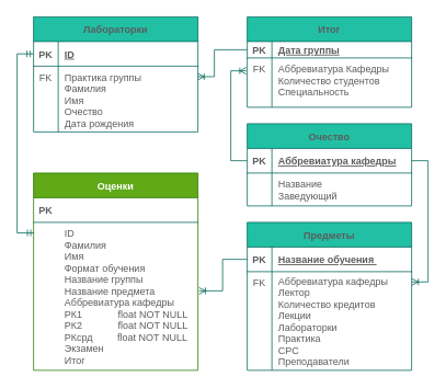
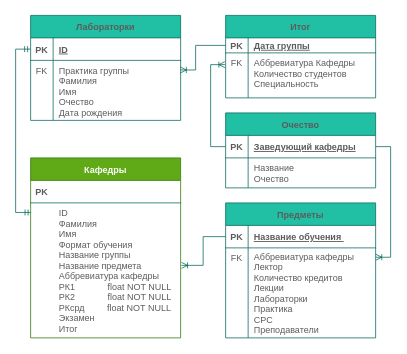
  <mxCell id="0" />
  <mxCell id="1" parent="0" />
- <mxCell id="2" value="Оценки" style="shape=table;startSize=30;container=1;collapsible=1;childLayout=tableLayout;fixedRows=1;rowLines=0;fontStyle=1;align=center;resizeLast=1;fillColor=#60a917;strokeColor=#2D7600;fontColor=#ffffff;" parent="1" vertex="1"><mxGeometry x="40" y="210" width="200" height="240" as="geometry" /></mxCell>
+ <mxCell id="2" value="Кафедры" style="shape=table;startSize=30;container=1;collapsible=1;childLayout=tableLayout;fixedRows=1;rowLines=0;fontStyle=1;align=center;resizeLast=1;fillColor=#60a917;strokeColor=#2D7600;fontColor=#ffffff;" parent="1" vertex="1"><mxGeometry x="40" y="210" width="200" height="240" as="geometry" /></mxCell>
  <mxCell id="3" value="" style="shape=partialRectangle;collapsible=0;dropTarget=0;pointerEvents=0;fillColor=none;points=[[0,0.5],[1,0.5]];portConstraint=eastwest;top=0;left=0;right=0;bottom=1;strokeColor=#006658;fontColor=#5C5C5C;" parent="2" vertex="1"><mxGeometry y="30" width="200" height="30" as="geometry" /></mxCell>
  <mxCell id="4" value="PK" style="shape=partialRectangle;overflow=hidden;connectable=0;fillColor=none;top=0;left=0;bottom=0;right=0;fontStyle=1;strokeColor=#006658;fontColor=#5C5C5C;" parent="3" vertex="1"><mxGeometry width="30" height="30" as="geometry"><mxRectangle width="30" height="30" as="alternateBounds" /></mxGeometry></mxCell>
  <mxCell id="5" value="" style="shape=partialRectangle;collapsible=0;dropTarget=0;pointerEvents=0;fillColor=none;points=[[0,0.5],[1,0.5]];portConstraint=eastwest;top=0;left=0;right=0;bottom=0;strokeColor=#006658;fontColor=#5C5C5C;" parent="2" vertex="1"><mxGeometry y="60" width="200" height="180" as="geometry" /></mxCell>
  <mxCell id="6" value="ID         &#10;Фамилия&#10;  Имя&#10;Формат обучения&#10;Название группы&#10;Название предмета&#10;Аббревиатура кафедры&#10;  РК1             float NOT NULL&#10;  РК2             float NOT NULL&#10;  РКсрд         float NOT NULL&#10;  Экзамен&#10;  Итог" style="shape=partialRectangle;overflow=hidden;connectable=0;fillColor=none;top=0;left=0;bottom=0;right=0;align=left;spacingLeft=6;fontStyle=0;verticalAlign=top;strokeColor=#006658;fontColor=#5C5C5C;" parent="5" vertex="1"><mxGeometry x="30" width="170" height="180" as="geometry"><mxRectangle width="170" height="180" as="alternateBounds" /></mxGeometry></mxCell>
  <mxCell id="7" value="Очество" style="shape=table;startSize=30;container=1;collapsible=1;childLayout=tableLayout;fixedRows=1;rowLines=0;fontStyle=1;align=center;resizeLast=1;fillColor=#21C0A5;strokeColor=#006658;fontColor=#5C5C5C;" parent="1" vertex="1"><mxGeometry x="300" y="150" width="200" height="100" as="geometry" /></mxCell>
  <mxCell id="8" value="" style="shape=tableRow;horizontal=0;startSize=0;swimlaneHead=0;swimlaneBody=0;fillColor=none;collapsible=0;dropTarget=0;points=[[0,0.5],[1,0.5]];portConstraint=eastwest;top=0;left=0;right=0;bottom=1;strokeColor=#006658;fontColor=#5C5C5C;" parent="7" vertex="1"><mxGeometry y="30" width="200" height="30" as="geometry" /></mxCell>
  <mxCell id="9" value="PK" style="shape=partialRectangle;connectable=0;fillColor=none;top=0;left=0;bottom=0;right=0;fontStyle=1;overflow=hidden;strokeColor=#006658;fontColor=#5C5C5C;" parent="8" vertex="1"><mxGeometry width="30" height="30" as="geometry"><mxRectangle width="30" height="30" as="alternateBounds" /></mxGeometry></mxCell>
- <mxCell id="10" value="Аббревиатура кафедры" style="shape=partialRectangle;connectable=0;fillColor=none;top=0;left=0;bottom=0;right=0;align=left;spacingLeft=6;fontStyle=5;overflow=hidden;strokeColor=#006658;fontColor=#5C5C5C;" parent="8" vertex="1"><mxGeometry x="30" width="170" height="30" as="geometry"><mxRectangle width="170" height="30" as="alternateBounds" /></mxGeometry></mxCell>
+ <mxCell id="10" value="Заведующий кафедры" style="shape=partialRectangle;connectable=0;fillColor=none;top=0;left=0;bottom=0;right=0;align=left;spacingLeft=6;fontStyle=5;overflow=hidden;strokeColor=#006658;fontColor=#5C5C5C;" parent="8" vertex="1"><mxGeometry x="30" width="170" height="30" as="geometry"><mxRectangle width="170" height="30" as="alternateBounds" /></mxGeometry></mxCell>
  <mxCell id="11" value="" style="shape=tableRow;horizontal=0;startSize=0;swimlaneHead=0;swimlaneBody=0;fillColor=none;collapsible=0;dropTarget=0;points=[[0,0.5],[1,0.5]];portConstraint=eastwest;top=0;left=0;right=0;bottom=0;strokeColor=#006658;fontColor=#5C5C5C;" parent="7" vertex="1"><mxGeometry y="60" width="200" height="40" as="geometry" /></mxCell>
  <mxCell id="12" value="" style="shape=partialRectangle;connectable=0;fillColor=none;top=0;left=0;bottom=0;right=0;editable=1;overflow=hidden;strokeColor=#006658;fontColor=#5C5C5C;" parent="11" vertex="1"><mxGeometry width="30" height="40" as="geometry"><mxRectangle width="30" height="40" as="alternateBounds" /></mxGeometry></mxCell>
- <mxCell id="13" value="Название&#10;Заведующий" style="shape=partialRectangle;connectable=0;fillColor=none;top=0;left=0;bottom=0;right=0;align=left;spacingLeft=6;overflow=hidden;strokeColor=#006658;fontColor=#5C5C5C;" parent="11" vertex="1"><mxGeometry x="30" width="170" height="40" as="geometry"><mxRectangle width="170" height="40" as="alternateBounds" /></mxGeometry></mxCell>
+ <mxCell id="13" value="Название&#10;Очество" style="shape=partialRectangle;connectable=0;fillColor=none;top=0;left=0;bottom=0;right=0;align=left;spacingLeft=6;overflow=hidden;strokeColor=#006658;fontColor=#5C5C5C;" parent="11" vertex="1"><mxGeometry x="30" width="170" height="40" as="geometry"><mxRectangle width="170" height="40" as="alternateBounds" /></mxGeometry></mxCell>
  <mxCell id="14" value="Предметы" style="shape=table;startSize=30;container=1;collapsible=1;childLayout=tableLayout;fixedRows=1;rowLines=0;fontStyle=1;align=center;resizeLast=1;fillColor=#21C0A5;strokeColor=#006658;fontColor=#5C5C5C;" parent="1" vertex="1"><mxGeometry x="300" y="270" width="200" height="180" as="geometry" /></mxCell>
  <mxCell id="15" value="" style="shape=tableRow;horizontal=0;startSize=0;swimlaneHead=0;swimlaneBody=0;fillColor=none;collapsible=0;dropTarget=0;points=[[0,0.5],[1,0.5]];portConstraint=eastwest;top=0;left=0;right=0;bottom=1;strokeColor=#006658;fontColor=#5C5C5C;" parent="14" vertex="1"><mxGeometry y="30" width="200" height="30" as="geometry" /></mxCell>
  <mxCell id="16" value="PK" style="shape=partialRectangle;connectable=0;fillColor=none;top=0;left=0;bottom=0;right=0;fontStyle=1;overflow=hidden;strokeColor=#006658;fontColor=#5C5C5C;" parent="15" vertex="1"><mxGeometry width="30" height="30" as="geometry"><mxRectangle width="30" height="30" as="alternateBounds" /></mxGeometry></mxCell>
  <mxCell id="17" value="Название обучения " style="shape=partialRectangle;connectable=0;fillColor=none;top=0;left=0;bottom=0;right=0;align=left;spacingLeft=6;fontStyle=5;overflow=hidden;strokeColor=#006658;fontColor=#5C5C5C;" parent="15" vertex="1"><mxGeometry x="30" width="170" height="30" as="geometry"><mxRectangle width="170" height="30" as="alternateBounds" /></mxGeometry></mxCell>
  <mxCell id="18" value="" style="shape=tableRow;horizontal=0;startSize=0;swimlaneHead=0;swimlaneBody=0;fillColor=none;collapsible=0;dropTarget=0;points=[[0,0.5],[1,0.5]];portConstraint=eastwest;top=0;left=0;right=0;bottom=0;strokeColor=#006658;fontColor=#5C5C5C;" parent="14" vertex="1"><mxGeometry y="60" width="200" height="120" as="geometry" /></mxCell>
  <mxCell id="19" value="FK" style="shape=partialRectangle;connectable=0;fillColor=none;top=0;left=0;bottom=0;right=0;editable=1;overflow=hidden;verticalAlign=top;strokeColor=#006658;fontColor=#5C5C5C;" parent="18" vertex="1"><mxGeometry width="30" height="120" as="geometry"><mxRectangle width="30" height="120" as="alternateBounds" /></mxGeometry></mxCell>
  <mxCell id="20" value="Аббревиатура кафедры&#10;Лектор&#10;Количество кредитов&#10;Лекции&#10;Лабораторки&#10;Практика&#10;СРС&#10;Преподаватели" style="shape=partialRectangle;connectable=0;fillColor=none;top=0;left=0;bottom=0;right=0;align=left;spacingLeft=6;overflow=hidden;strokeColor=#006658;fontColor=#5C5C5C;" parent="18" vertex="1"><mxGeometry x="30" width="170" height="120" as="geometry"><mxRectangle width="170" height="120" as="alternateBounds" /></mxGeometry></mxCell>
  <mxCell id="21" value="Итог" style="shape=table;startSize=30;container=1;collapsible=1;childLayout=tableLayout;fixedRows=1;rowLines=0;fontStyle=1;align=center;resizeLast=1;fillColor=#21C0A5;strokeColor=#006658;fontColor=#5C5C5C;" parent="1" vertex="1"><mxGeometry x="300" y="20" width="200" height="110" as="geometry" /></mxCell>
  <mxCell id="22" value="" style="shape=tableRow;horizontal=0;startSize=0;swimlaneHead=0;swimlaneBody=0;fillColor=none;collapsible=0;dropTarget=0;points=[[0,0.5],[1,0.5]];portConstraint=eastwest;top=0;left=0;right=0;bottom=1;strokeColor=#006658;fontColor=#5C5C5C;" parent="21" vertex="1"><mxGeometry y="30" width="200" height="20" as="geometry" /></mxCell>
  <mxCell id="23" value="PK" style="shape=partialRectangle;connectable=0;fillColor=none;top=0;left=0;bottom=0;right=0;fontStyle=1;overflow=hidden;strokeColor=#006658;fontColor=#5C5C5C;" parent="22" vertex="1"><mxGeometry width="30" height="20" as="geometry"><mxRectangle width="30" height="20" as="alternateBounds" /></mxGeometry></mxCell>
  <mxCell id="24" value="Дата группы" style="shape=partialRectangle;connectable=0;fillColor=none;top=0;left=0;bottom=0;right=0;align=left;spacingLeft=6;fontStyle=5;overflow=hidden;strokeColor=#006658;fontColor=#5C5C5C;" parent="22" vertex="1"><mxGeometry x="30" width="170" height="20" as="geometry"><mxRectangle width="170" height="20" as="alternateBounds" /></mxGeometry></mxCell>
  <mxCell id="25" value="" style="shape=tableRow;horizontal=0;startSize=0;swimlaneHead=0;swimlaneBody=0;fillColor=none;collapsible=0;dropTarget=0;points=[[0,0.5],[1,0.5]];portConstraint=eastwest;top=0;left=0;right=0;bottom=0;strokeColor=#006658;fontColor=#5C5C5C;" parent="21" vertex="1"><mxGeometry y="50" width="200" height="60" as="geometry" /></mxCell>
  <mxCell id="26" value="FK" style="shape=partialRectangle;connectable=0;fillColor=none;top=0;left=0;bottom=0;right=0;editable=1;overflow=hidden;verticalAlign=top;strokeColor=#006658;fontColor=#5C5C5C;" parent="25" vertex="1"><mxGeometry width="30" height="60" as="geometry"><mxRectangle width="30" height="60" as="alternateBounds" /></mxGeometry></mxCell>
  <mxCell id="27" value="Аббревиатура Кафедры&#10;Количество студентов&#10;Специальность" style="shape=partialRectangle;connectable=0;fillColor=none;top=0;left=0;bottom=0;right=0;align=left;spacingLeft=6;overflow=hidden;verticalAlign=top;strokeColor=#006658;fontColor=#5C5C5C;" parent="25" vertex="1"><mxGeometry x="30" width="170" height="60" as="geometry"><mxRectangle width="170" height="60" as="alternateBounds" /></mxGeometry></mxCell>
  <mxCell id="28" value="Лабораторки" style="shape=table;startSize=30;container=1;collapsible=1;childLayout=tableLayout;fixedRows=1;rowLines=0;fontStyle=1;align=center;resizeLast=1;fillColor=#21C0A5;strokeColor=#006658;fontColor=#5C5C5C;" parent="1" vertex="1"><mxGeometry x="40" y="20" width="200" height="140" as="geometry" /></mxCell>
  <mxCell id="29" value="" style="shape=tableRow;horizontal=0;startSize=0;swimlaneHead=0;swimlaneBody=0;fillColor=none;collapsible=0;dropTarget=0;points=[[0,0.5],[1,0.5]];portConstraint=eastwest;top=0;left=0;right=0;bottom=1;strokeColor=#006658;fontColor=#5C5C5C;" parent="28" vertex="1"><mxGeometry y="30" width="200" height="30" as="geometry" /></mxCell>
  <mxCell id="30" value="PK" style="shape=partialRectangle;connectable=0;fillColor=none;top=0;left=0;bottom=0;right=0;fontStyle=1;overflow=hidden;strokeColor=#006658;fontColor=#5C5C5C;" parent="29" vertex="1"><mxGeometry width="30" height="30" as="geometry"><mxRectangle width="30" height="30" as="alternateBounds" /></mxGeometry></mxCell>
  <mxCell id="31" value="ID" style="shape=partialRectangle;connectable=0;fillColor=none;top=0;left=0;bottom=0;right=0;align=left;spacingLeft=6;fontStyle=5;overflow=hidden;strokeColor=#006658;fontColor=#5C5C5C;" parent="29" vertex="1"><mxGeometry x="30" width="170" height="30" as="geometry"><mxRectangle width="170" height="30" as="alternateBounds" /></mxGeometry></mxCell>
  <mxCell id="32" value="" style="shape=tableRow;horizontal=0;startSize=0;swimlaneHead=0;swimlaneBody=0;fillColor=none;collapsible=0;dropTarget=0;points=[[0,0.5],[1,0.5]];portConstraint=eastwest;top=0;left=0;right=0;bottom=0;strokeColor=#006658;fontColor=#5C5C5C;" parent="28" vertex="1"><mxGeometry y="60" width="200" height="80" as="geometry" /></mxCell>
  <mxCell id="33" value="FK" style="shape=partialRectangle;connectable=0;fillColor=none;top=0;left=0;bottom=0;right=0;editable=1;overflow=hidden;verticalAlign=top;strokeColor=#006658;fontColor=#5C5C5C;" parent="32" vertex="1"><mxGeometry width="30" height="80" as="geometry"><mxRectangle width="30" height="80" as="alternateBounds" /></mxGeometry></mxCell>
  <mxCell id="34" value="Практика группы&#10;Фамилия&#10;Имя&#10;Очество&#10;Дата рождения" style="shape=partialRectangle;connectable=0;fillColor=none;top=0;left=0;bottom=0;right=0;align=left;spacingLeft=6;overflow=hidden;verticalAlign=top;strokeColor=#006658;fontColor=#5C5C5C;" parent="32" vertex="1"><mxGeometry x="30" width="170" height="80" as="geometry"><mxRectangle width="170" height="80" as="alternateBounds" /></mxGeometry></mxCell>
  <mxCell id="35" value="" style="edgeStyle=orthogonalEdgeStyle;fontSize=12;html=1;endArrow=ERoneToMany;rounded=0;entryX=0.998;entryY=0.16;entryDx=0;entryDy=0;entryPerimeter=0;exitX=0;exitY=0.5;exitDx=0;exitDy=0;strokeColor=#006658;fontColor=#5C5C5C;" parent="1" source="22" target="32" edge="1"><mxGeometry width="100" height="100" relative="1" as="geometry"><mxPoint x="210" y="240" as="sourcePoint" /><mxPoint x="310" y="140" as="targetPoint" /><Array as="points"><mxPoint x="260" y="60" /><mxPoint x="260" y="93" /></Array></mxGeometry></mxCell>
  <mxCell id="36" value="" style="edgeStyle=orthogonalEdgeStyle;fontSize=12;html=1;endArrow=ERmandOne;startArrow=ERmandOne;rounded=0;exitX=0.003;exitY=0.071;exitDx=0;exitDy=0;exitPerimeter=0;entryX=0;entryY=0.5;entryDx=0;entryDy=0;strokeColor=#006658;fontColor=#5C5C5C;" parent="1" source="5" target="29" edge="1"><mxGeometry width="100" height="100" relative="1" as="geometry"><mxPoint x="220" y="260" as="sourcePoint" /><mxPoint x="320" y="160" as="targetPoint" /><Array as="points"><mxPoint x="20" y="283" /><mxPoint x="20" y="65" /></Array></mxGeometry></mxCell>
  <mxCell id="37" value="" style="edgeStyle=orthogonalEdgeStyle;fontSize=12;html=1;endArrow=ERoneToMany;rounded=0;entryX=-0.005;entryY=0.261;entryDx=0;entryDy=0;entryPerimeter=0;exitX=0;exitY=0.5;exitDx=0;exitDy=0;strokeColor=#006658;fontColor=#5C5C5C;" parent="1" source="8" target="25" edge="1"><mxGeometry width="100" height="100" relative="1" as="geometry"><mxPoint x="220" y="260" as="sourcePoint" /><mxPoint x="320" y="160" as="targetPoint" /><Array as="points"><mxPoint x="280" y="195" /><mxPoint x="280" y="86" /><mxPoint x="299" y="86" /></Array></mxGeometry></mxCell>
  <mxCell id="38" value="" style="edgeStyle=orthogonalEdgeStyle;fontSize=12;html=1;endArrow=ERoneToMany;rounded=0;exitX=1;exitY=0.5;exitDx=0;exitDy=0;entryX=1.001;entryY=0.104;entryDx=0;entryDy=0;entryPerimeter=0;strokeColor=#006658;fontColor=#5C5C5C;" parent="1" source="8" target="18" edge="1"><mxGeometry width="100" height="100" relative="1" as="geometry"><mxPoint x="220" y="300" as="sourcePoint" /><mxPoint x="320" y="200" as="targetPoint" /><Array as="points"><mxPoint x="520" y="195" /><mxPoint x="520" y="342" /></Array></mxGeometry></mxCell>
  <mxCell id="39" value="" style="edgeStyle=orthogonalEdgeStyle;fontSize=12;html=1;endArrow=ERoneToMany;rounded=0;exitX=0;exitY=0.5;exitDx=0;exitDy=0;entryX=1.006;entryY=0.463;entryDx=0;entryDy=0;entryPerimeter=0;strokeColor=#006658;fontColor=#5C5C5C;" parent="1" source="15" target="5" edge="1"><mxGeometry width="100" height="100" relative="1" as="geometry"><mxPoint x="220" y="300" as="sourcePoint" /><mxPoint x="320" y="200" as="targetPoint" /></mxGeometry></mxCell>
